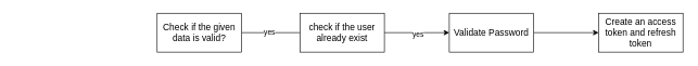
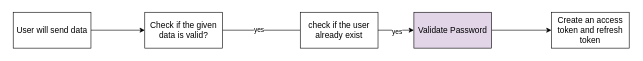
  <mxCell id="0" />
  <mxCell id="1" parent="0" />
+ <mxCell id="2" style="edgeStyle=orthogonalEdgeStyle;rounded=0;orthogonalLoop=1;jettySize=auto;html=1;exitX=1;exitY=0.5;exitDx=0;exitDy=0;entryX=0;entryY=0.5;entryDx=0;entryDy=0;" edge="1" parent="1" source="3" target="6"><mxGeometry relative="1" as="geometry" /></mxCell>
+ <mxCell id="3" value="&lt;font style=&quot;font-size: 14px;&quot;&gt;User will send data&lt;/font&gt;" style="rounded=0;whiteSpace=wrap;html=1;" vertex="1" parent="1"><mxGeometry x="20" y="20" width="130" height="60" as="geometry" /></mxCell>
  <mxCell id="4" style="edgeStyle=orthogonalEdgeStyle;rounded=0;orthogonalLoop=1;jettySize=auto;html=1;exitX=1;exitY=0.5;exitDx=0;exitDy=0;entryX=0;entryY=0.5;entryDx=0;entryDy=0;endArrow=none;" edge="1" parent="1" source="6" target="9"><mxGeometry relative="1" as="geometry" /></mxCell>
  <mxCell id="5" value="yes" style="edgeLabel;html=1;align=center;verticalAlign=middle;resizable=0;points=[];" connectable="0" vertex="1" parent="4"><mxGeometry x="-0.071" y="1" relative="1" as="geometry"><mxPoint as="offset" /></mxGeometry></mxCell>
  <mxCell id="6" value="&lt;font style=&quot;font-size: 14px;&quot;&gt;Check if the given data is valid?&lt;/font&gt;" style="rounded=0;whiteSpace=wrap;html=1;" vertex="1" parent="1"><mxGeometry x="240" y="20" width="130" height="60" as="geometry" /></mxCell>
  <mxCell id="7" style="edgeStyle=orthogonalEdgeStyle;rounded=0;orthogonalLoop=1;jettySize=auto;html=1;entryX=0;entryY=0.5;entryDx=0;entryDy=0;" edge="1" parent="1" source="9" target="11"><mxGeometry relative="1" as="geometry" /></mxCell>
  <mxCell id="8" value="yes" style="edgeLabel;html=1;align=center;verticalAlign=middle;resizable=0;points=[];" connectable="0" vertex="1" parent="7"><mxGeometry x="0.02" y="-2" relative="1" as="geometry"><mxPoint as="offset" /></mxGeometry></mxCell>
- <mxCell id="9" value="&lt;font style=&quot;font-size: 14px;&quot;&gt;check if the user already exist&lt;/font&gt;" style="rounded=0;whiteSpace=wrap;html=1;" vertex="1" parent="1"><mxGeometry x="460" y="20" width="130" height="60" as="geometry" /></mxCell>
+ <mxCell id="9" value="&lt;font style=&quot;font-size: 14px;&quot;&gt;check if the user already exist&lt;/font&gt;" style="rounded=0;whiteSpace=wrap;html=1;" vertex="1" parent="1"><mxGeometry x="500" y="20" width="130" height="60" as="geometry" /></mxCell>
  <mxCell id="10" style="edgeStyle=orthogonalEdgeStyle;rounded=0;orthogonalLoop=1;jettySize=auto;html=1;entryX=0;entryY=0.5;entryDx=0;entryDy=0;" edge="1" parent="1" source="11" target="12"><mxGeometry relative="1" as="geometry" /></mxCell>
- <mxCell id="11" value="&lt;font style=&quot;font-size: 14px;&quot;&gt;Validate Password&lt;/font&gt;" style="rounded=0;whiteSpace=wrap;html=1;" vertex="1" parent="1"><mxGeometry x="690" y="20" width="130" height="60" as="geometry" /></mxCell>
+ <mxCell id="11" value="&lt;font style=&quot;font-size: 14px;&quot;&gt;Validate Password&lt;/font&gt;" style="rounded=0;whiteSpace=wrap;html=1;fillColor=#e1d5e7;" vertex="1" parent="1"><mxGeometry x="690" y="20" width="130" height="60" as="geometry" /></mxCell>
  <mxCell id="12" value="&lt;font style=&quot;font-size: 14px;&quot;&gt;Create an access token and refresh token&lt;/font&gt;" style="rounded=0;whiteSpace=wrap;html=1;" vertex="1" parent="1"><mxGeometry x="920" y="20" width="130" height="60" as="geometry" /></mxCell>
